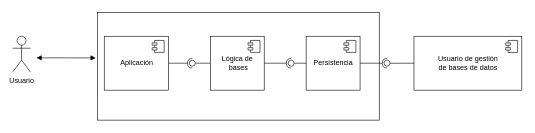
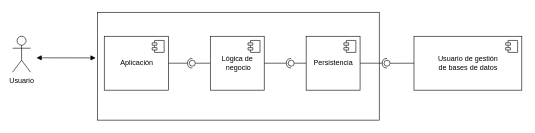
  <mxCell id="0" />
  <mxCell id="1" parent="0" />
  <mxCell id="2" value="Usuario&lt;br&gt;" style="shape=umlActor;verticalLabelPosition=bottom;labelBackgroundColor=#ffffff;verticalAlign=top;html=1;" vertex="1" parent="1"><mxGeometry x="20" y="60" width="30" height="60" as="geometry" /></mxCell>
  <mxCell id="3" value="" style="endArrow=block;startArrow=block;endFill=1;startFill=1;html=1;entryX=-0.007;entryY=0.423;entryDx=0;entryDy=0;entryPerimeter=0;" edge="1" parent="1" target="4"><mxGeometry width="160" relative="1" as="geometry"><mxPoint x="60" y="96" as="sourcePoint" /><mxPoint x="220" y="89.5" as="targetPoint" /></mxGeometry></mxCell>
  <mxCell id="4" value="" style="rounded=0;whiteSpace=wrap;html=1;" vertex="1" parent="1"><mxGeometry x="162" y="20" width="470" height="180" as="geometry" /></mxCell>
  <mxCell id="5" value="" style="rounded=0;orthogonalLoop=1;jettySize=auto;html=1;endArrow=none;endFill=0;" edge="1" target="7" parent="1" source="18"><mxGeometry relative="1" as="geometry"><mxPoint x="140" y="285" as="sourcePoint" /></mxGeometry></mxCell>
  <mxCell id="6" value="" style="rounded=0;orthogonalLoop=1;jettySize=auto;html=1;endArrow=halfCircle;endFill=0;entryX=0.5;entryY=0.5;entryDx=0;entryDy=0;endSize=6;strokeWidth=1;" edge="1" target="7" parent="1" source="20"><mxGeometry relative="1" as="geometry"><mxPoint x="180" y="285" as="sourcePoint" /></mxGeometry></mxCell>
  <mxCell id="7" value="" style="ellipse;whiteSpace=wrap;html=1;fontFamily=Helvetica;fontSize=12;fontColor=#000000;align=center;strokeColor=#000000;fillColor=#ffffff;points=[];aspect=fixed;resizable=0;" vertex="1" parent="1"><mxGeometry x="315" y="100" width="10" height="10" as="geometry" /></mxCell>
  <mxCell id="8" value="" style="rounded=0;orthogonalLoop=1;jettySize=auto;html=1;endArrow=none;endFill=0;" edge="1" target="10" parent="1" source="16"><mxGeometry relative="1" as="geometry"><mxPoint x="140" y="315" as="sourcePoint" /></mxGeometry></mxCell>
  <mxCell id="9" value="" style="rounded=0;orthogonalLoop=1;jettySize=auto;html=1;endArrow=halfCircle;endFill=0;entryX=0.5;entryY=0.5;entryDx=0;entryDy=0;endSize=6;strokeWidth=1;exitX=1;exitY=0.5;exitDx=0;exitDy=0;" edge="1" target="10" parent="1" source="18"><mxGeometry relative="1" as="geometry"><mxPoint x="180" y="315" as="sourcePoint" /></mxGeometry></mxCell>
  <mxCell id="10" value="" style="ellipse;whiteSpace=wrap;html=1;fontFamily=Helvetica;fontSize=12;fontColor=#000000;align=center;strokeColor=#000000;fillColor=#ffffff;points=[];aspect=fixed;resizable=0;" vertex="1" parent="1"><mxGeometry x="480" y="100" width="10" height="10" as="geometry" /></mxCell>
  <mxCell id="11" value="" style="rounded=0;orthogonalLoop=1;jettySize=auto;html=1;endArrow=none;endFill=0;exitX=0;exitY=0.5;exitDx=0;exitDy=0;" edge="1" target="13" parent="1" source="14"><mxGeometry relative="1" as="geometry"><mxPoint x="140" y="345" as="sourcePoint" /></mxGeometry></mxCell>
  <mxCell id="12" value="" style="rounded=0;orthogonalLoop=1;jettySize=auto;html=1;endArrow=halfCircle;endFill=0;entryX=0.5;entryY=0.5;entryDx=0;entryDy=0;endSize=6;strokeWidth=1;exitX=1;exitY=0.5;exitDx=0;exitDy=0;" edge="1" target="13" parent="1" source="16"><mxGeometry relative="1" as="geometry"><mxPoint x="180" y="345" as="sourcePoint" /></mxGeometry></mxCell>
  <mxCell id="13" value="" style="ellipse;whiteSpace=wrap;html=1;fontFamily=Helvetica;fontSize=12;fontColor=#000000;align=center;strokeColor=#000000;fillColor=#ffffff;points=[];aspect=fixed;resizable=0;" vertex="1" parent="1"><mxGeometry x="640" y="100" width="10" height="10" as="geometry" /></mxCell>
  <mxCell id="14" value="Usuario de gestión&lt;br&gt;de bases de datos" style="html=1;" vertex="1" parent="1"><mxGeometry x="690" y="60" width="180" height="90" as="geometry" /></mxCell>
  <mxCell id="15" value="" style="shape=component;jettyWidth=8;jettyHeight=4;" vertex="1" parent="14"><mxGeometry x="1" width="20" height="20" relative="1" as="geometry"><mxPoint x="-27" y="7" as="offset" /></mxGeometry></mxCell>
  <mxCell id="16" value="Persistencia" style="html=1;" vertex="1" parent="1"><mxGeometry x="510" y="60" width="90" height="90" as="geometry" /></mxCell>
  <mxCell id="17" value="" style="shape=component;jettyWidth=8;jettyHeight=4;" vertex="1" parent="16"><mxGeometry x="1" width="20" height="20" relative="1" as="geometry"><mxPoint x="-27" y="7" as="offset" /></mxGeometry></mxCell>
- <mxCell id="18" value="Lógica de&lt;br&gt;&amp;nbsp;bases" style="html=1;" vertex="1" parent="1"><mxGeometry x="350" y="60" width="90" height="90" as="geometry" /></mxCell>
+ <mxCell id="18" value="Lógica de&lt;br&gt;&amp;nbsp;negocio" style="html=1;" vertex="1" parent="1"><mxGeometry x="350" y="60" width="90" height="90" as="geometry" /></mxCell>
  <mxCell id="19" value="" style="shape=component;jettyWidth=8;jettyHeight=4;" vertex="1" parent="18"><mxGeometry x="1" width="20" height="20" relative="1" as="geometry"><mxPoint x="-27" y="7" as="offset" /></mxGeometry></mxCell>
  <mxCell id="20" value="Aplicación" style="html=1;" vertex="1" parent="1"><mxGeometry x="173" y="60" width="107" height="90" as="geometry" /></mxCell>
  <mxCell id="21" value="" style="shape=component;jettyWidth=8;jettyHeight=4;" vertex="1" parent="20"><mxGeometry x="1" width="20" height="20" relative="1" as="geometry"><mxPoint x="-27" y="7" as="offset" /></mxGeometry></mxCell>
